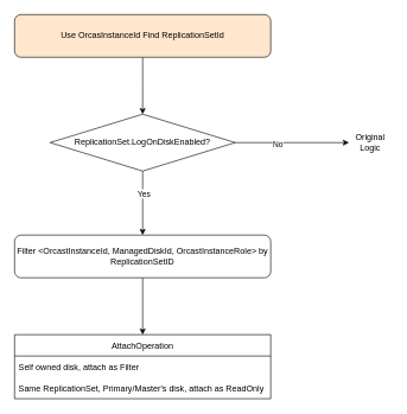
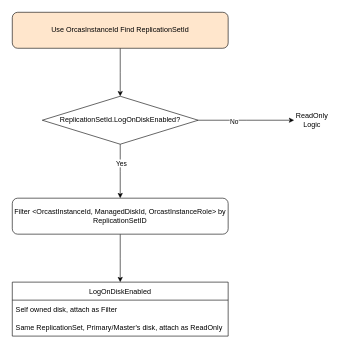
  <mxCell id="0" />
  <mxCell id="1" parent="0" />
  <mxCell id="2" value="" style="edgeStyle=orthogonalEdgeStyle;rounded=0;orthogonalLoop=1;jettySize=auto;html=1;" edge="1" parent="1" source="3"><mxGeometry relative="1" as="geometry"><mxPoint x="200" y="160" as="targetPoint" /></mxGeometry></mxCell>
  <mxCell id="3" value="Use OrcasInstanceId Find ReplicationSetId" style="rounded=1;whiteSpace=wrap;html=1;fillColor=#ffe6cc;" vertex="1" parent="1"><mxGeometry x="20" y="20" width="360" height="60" as="geometry" /></mxCell>
  <mxCell id="4" value="" style="edgeStyle=orthogonalEdgeStyle;rounded=0;orthogonalLoop=1;jettySize=auto;html=1;" edge="1" parent="1" source="8"><mxGeometry relative="1" as="geometry"><mxPoint x="200" y="330" as="targetPoint" /></mxGeometry></mxCell>
  <mxCell id="5" value="Yes" style="edgeLabel;html=1;align=center;verticalAlign=middle;resizable=0;points=[];" vertex="1" connectable="0" parent="4"><mxGeometry x="-0.319" y="1" relative="1" as="geometry"><mxPoint as="offset" /></mxGeometry></mxCell>
  <mxCell id="6" style="edgeStyle=orthogonalEdgeStyle;rounded=0;orthogonalLoop=1;jettySize=auto;html=1;" edge="1" parent="1" source="8"><mxGeometry relative="1" as="geometry"><mxPoint x="490" y="200" as="targetPoint" /></mxGeometry></mxCell>
  <mxCell id="7" value="No" style="edgeLabel;html=1;align=center;verticalAlign=middle;resizable=0;points=[];" vertex="1" connectable="0" parent="6"><mxGeometry x="-0.267" y="-1" relative="1" as="geometry"><mxPoint as="offset" /></mxGeometry></mxCell>
- <mxCell id="8" value="ReplicationSet.LogOnDiskEnabled?" style="rhombus;whiteSpace=wrap;html=1;" vertex="1" parent="1"><mxGeometry x="70" y="160" width="260" height="80" as="geometry" /></mxCell>
+ <mxCell id="8" value="ReplicationSetId.LogOnDiskEnabled?" style="rhombus;whiteSpace=wrap;html=1;" vertex="1" parent="1"><mxGeometry x="70" y="160" width="260" height="80" as="geometry" /></mxCell>
  <mxCell id="9" value="" style="edgeStyle=orthogonalEdgeStyle;rounded=0;orthogonalLoop=1;jettySize=auto;html=1;" edge="1" parent="1" source="10"><mxGeometry relative="1" as="geometry"><mxPoint x="200" y="470" as="targetPoint" /></mxGeometry></mxCell>
  <mxCell id="10" value="Filter &amp;lt;OrcastInstanceId, ManagedDiskId, OrcastInstanceRole&amp;gt; by&lt;br&gt;ReplicationSetID" style="rounded=1;whiteSpace=wrap;html=1;" vertex="1" parent="1"><mxGeometry x="20" y="330" width="360" height="60" as="geometry" /></mxCell>
- <mxCell id="11" value="Original Logic" style="text;html=1;strokeColor=none;fillColor=none;align=center;verticalAlign=middle;whiteSpace=wrap;rounded=0;" vertex="1" parent="1"><mxGeometry x="490" y="185" width="60" height="30" as="geometry" /></mxCell>
- <mxCell id="12" value="AttachOperation" style="swimlane;fontStyle=0;childLayout=stackLayout;horizontal=1;startSize=30;horizontalStack=0;resizeParent=1;resizeParentMax=0;resizeLast=0;collapsible=1;marginBottom=0;" vertex="1" parent="1"><mxGeometry x="20" y="470" width="360" height="90" as="geometry" /></mxCell>
+ <mxCell id="11" value="ReadOnly Logic" style="text;html=1;strokeColor=none;fillColor=none;align=center;verticalAlign=middle;whiteSpace=wrap;rounded=0;" vertex="1" parent="1"><mxGeometry x="490" y="185" width="60" height="30" as="geometry" /></mxCell>
+ <mxCell id="12" value="LogOnDiskEnabled" style="swimlane;fontStyle=0;childLayout=stackLayout;horizontal=1;startSize=30;horizontalStack=0;resizeParent=1;resizeParentMax=0;resizeLast=0;collapsible=1;marginBottom=0;" vertex="1" parent="1"><mxGeometry x="20" y="470" width="360" height="90" as="geometry" /></mxCell>
  <mxCell id="13" value="Self owned disk, attach as Filter" style="text;strokeColor=none;fillColor=none;align=left;verticalAlign=middle;spacingLeft=4;spacingRight=4;overflow=hidden;points=[[0,0.5],[1,0.5]];portConstraint=eastwest;rotatable=0;" vertex="1" parent="12"><mxGeometry y="30" width="360" height="30" as="geometry" /></mxCell>
  <mxCell id="14" value="Same ReplicationSet, Primary/Master's disk, attach as ReadOnly" style="text;strokeColor=none;fillColor=none;align=left;verticalAlign=middle;spacingLeft=4;spacingRight=4;overflow=hidden;points=[[0,0.5],[1,0.5]];portConstraint=eastwest;rotatable=0;" vertex="1" parent="12"><mxGeometry y="60" width="360" height="30" as="geometry" /></mxCell>
